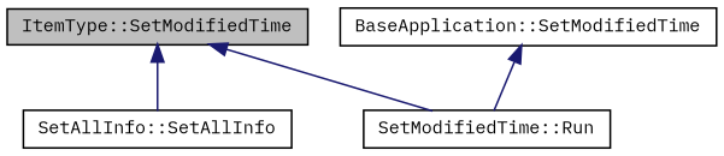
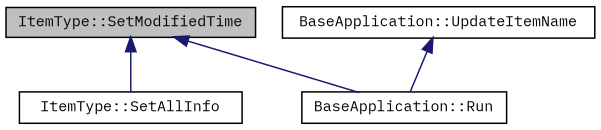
  digraph {
    fontname="IBM Plex Mono"
    rankdir=TB
    node [color=black fillcolor=white fontname="IBM Plex Mono" fontsize=10 shape=record style=filled]
    edge [color=midnightblue dir=back fontname="IBM Plex Mono" fontsize=10 labelfontname=Helvetica labelfontsize=10 style=solid]
    n1 [fillcolor=grey75 fontcolor=black height=0.2 label="ItemType::SetModifiedTime" width=0.4]
-   n2 [height=0.2 label="SetAllInfo::SetAllInfo" width=0.4]
-   n3 [height=0.2 label="SetModifiedTime::Run" width=0.4]
-   n4 [height=0.2 label="BaseApplication::SetModifiedTime" width=0.4]
+   n2 [height=0.2 label="ItemType::SetAllInfo" width=0.4]
+   n3 [height=0.2 label="BaseApplication::Run" width=0.4]
+   n4 [height=0.2 label="BaseApplication::UpdateItemName" width=0.4]
    n1 -> n2
    n1 -> n3
    n4 -> n3
  }
